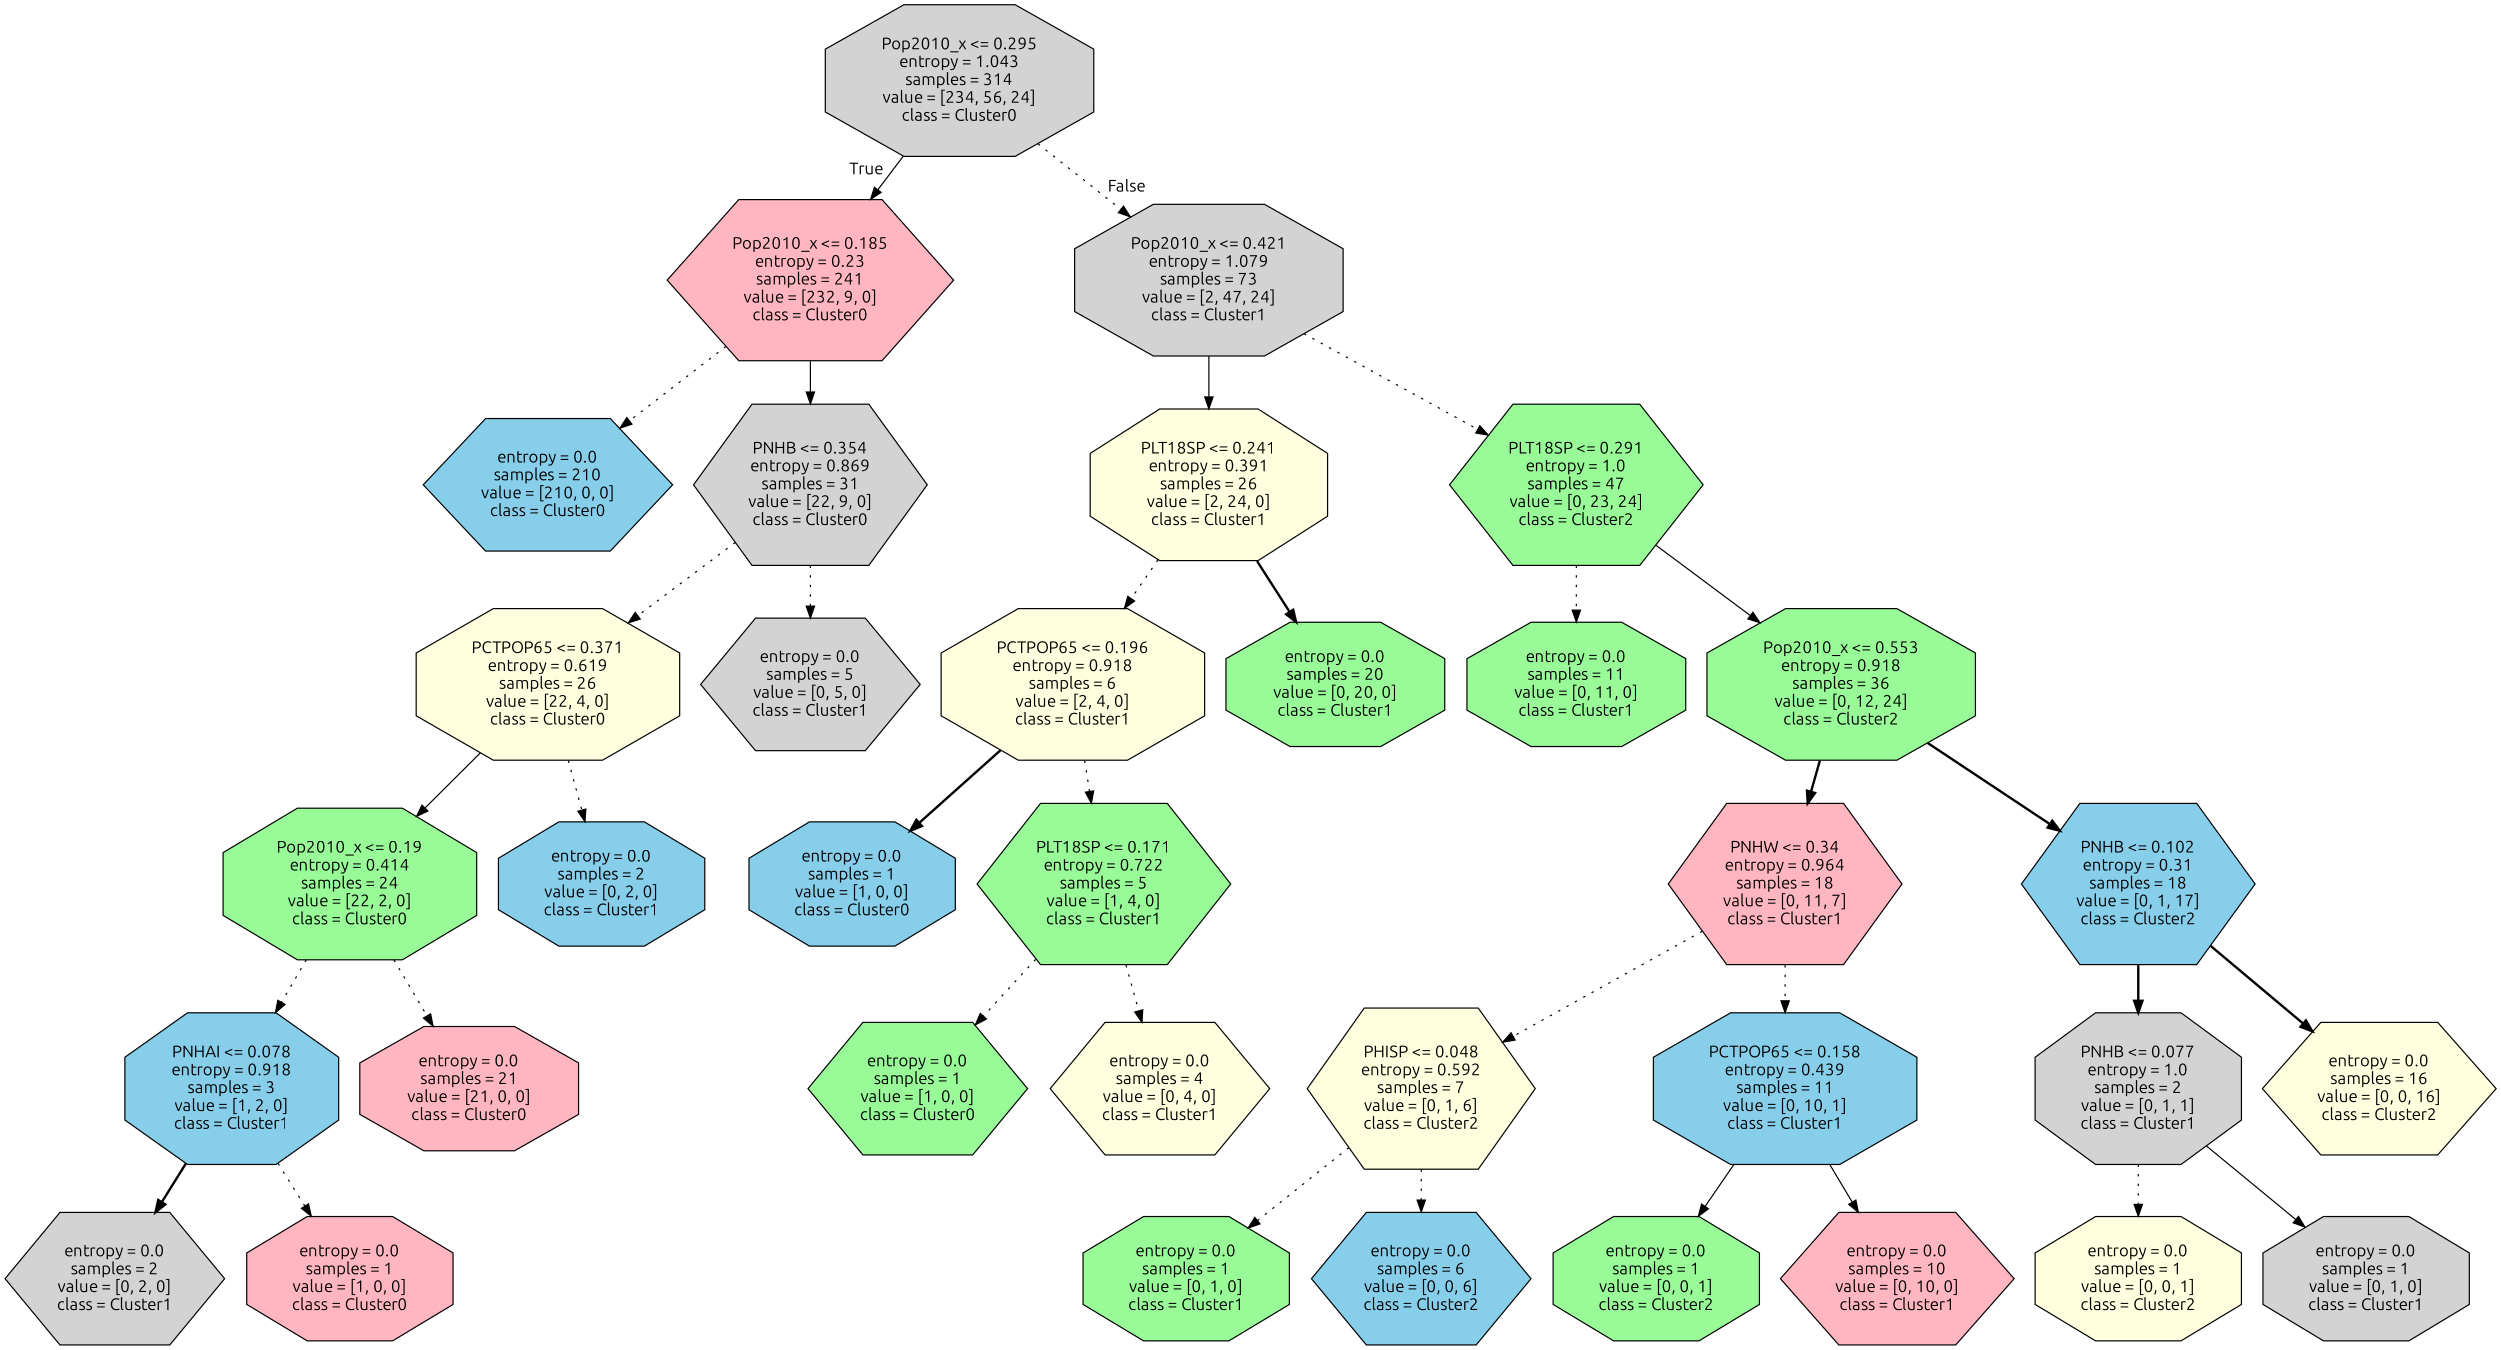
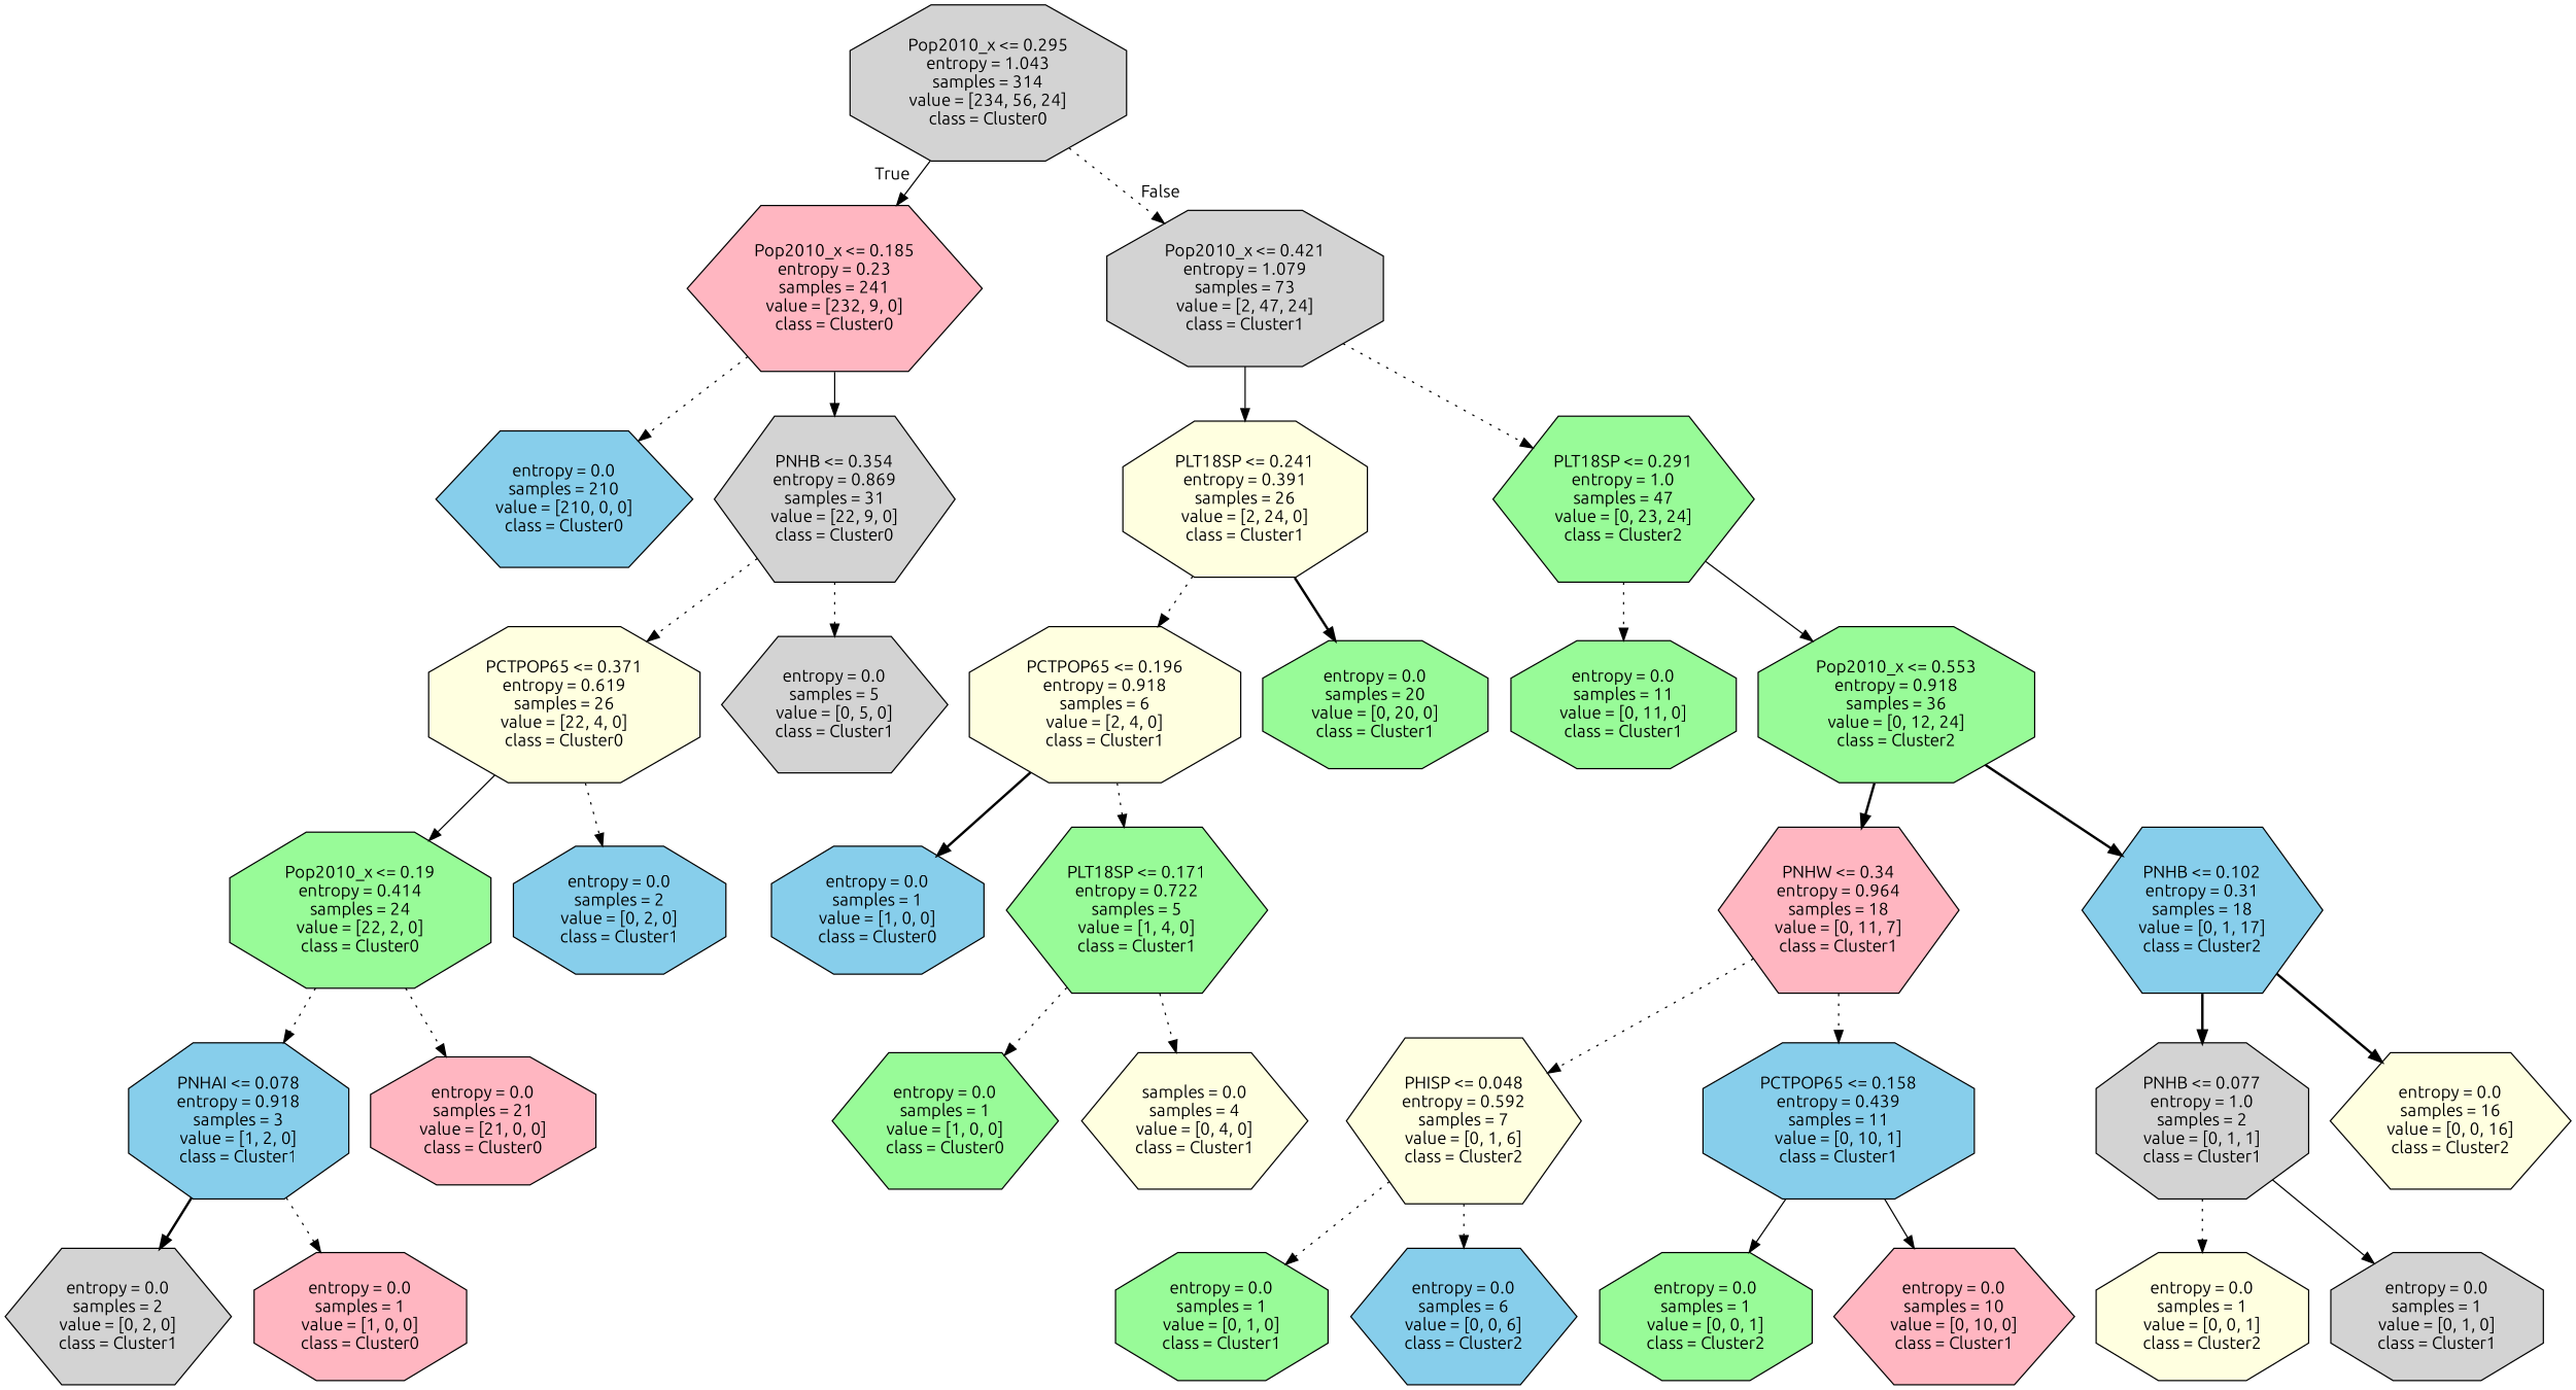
  digraph {
    fontname=Ubuntu
    node [shape=octagon style=filled fillcolor=palegreen fontname=Ubuntu]
    edge [style=dotted fontname=Ubuntu]
    n1 [label="Pop2010_x <= 0.295\nentropy = 1.043\nsamples = 314\nvalue = [234, 56, 24]\nclass = Cluster0" fillcolor=lightgrey]
    n2 [label="Pop2010_x <= 0.185\nentropy = 0.23\nsamples = 241\nvalue = [232, 9, 0]\nclass = Cluster0" shape=hexagon fillcolor=lightpink]
    n3 [label="Pop2010_x <= 0.421\nentropy = 1.079\nsamples = 73\nvalue = [2, 47, 24]\nclass = Cluster1" fillcolor=lightgrey]
    n4 [label="entropy = 0.0\nsamples = 210\nvalue = [210, 0, 0]\nclass = Cluster0" shape=hexagon fillcolor=skyblue]
    n5 [label="PNHB <= 0.354\nentropy = 0.869\nsamples = 31\nvalue = [22, 9, 0]\nclass = Cluster0" shape=hexagon fillcolor=lightgrey]
    n6 [label="PCTPOP65 <= 0.371\nentropy = 0.619\nsamples = 26\nvalue = [22, 4, 0]\nclass = Cluster0" fillcolor=lightyellow]
    n7 [label="entropy = 0.0\nsamples = 5\nvalue = [0, 5, 0]\nclass = Cluster1" shape=hexagon fillcolor=lightgrey]
    n8 [label="Pop2010_x <= 0.19\nentropy = 0.414\nsamples = 24\nvalue = [22, 2, 0]\nclass = Cluster0"]
    n9 [label="entropy = 0.0\nsamples = 2\nvalue = [0, 2, 0]\nclass = Cluster1" fillcolor=skyblue]
    n10 [label="PNHAI <= 0.078\nentropy = 0.918\nsamples = 3\nvalue = [1, 2, 0]\nclass = Cluster1" fillcolor=skyblue]
    n11 [label="entropy = 0.0\nsamples = 21\nvalue = [21, 0, 0]\nclass = Cluster0" fillcolor=lightpink]
    n12 [label="entropy = 0.0\nsamples = 2\nvalue = [0, 2, 0]\nclass = Cluster1" shape=hexagon fillcolor=lightgrey]
    n13 [label="entropy = 0.0\nsamples = 1\nvalue = [1, 0, 0]\nclass = Cluster0" fillcolor=lightpink]
    n14 [label="PLT18SP <= 0.241\nentropy = 0.391\nsamples = 26\nvalue = [2, 24, 0]\nclass = Cluster1" fillcolor=lightyellow]
    n15 [label="PLT18SP <= 0.291\nentropy = 1.0\nsamples = 47\nvalue = [0, 23, 24]\nclass = Cluster2" shape=hexagon]
    n16 [label="PCTPOP65 <= 0.196\nentropy = 0.918\nsamples = 6\nvalue = [2, 4, 0]\nclass = Cluster1" fillcolor=lightyellow]
    n17 [label="entropy = 0.0\nsamples = 20\nvalue = [0, 20, 0]\nclass = Cluster1"]
    n18 [label="entropy = 0.0\nsamples = 1\nvalue = [1, 0, 0]\nclass = Cluster0" fillcolor=skyblue]
    n19 [label="PLT18SP <= 0.171\nentropy = 0.722\nsamples = 5\nvalue = [1, 4, 0]\nclass = Cluster1" shape=hexagon]
    n20 [label="entropy = 0.0\nsamples = 1\nvalue = [1, 0, 0]\nclass = Cluster0" shape=hexagon]
-   n21 [label="entropy = 0.0\nsamples = 4\nvalue = [0, 4, 0]\nclass = Cluster1" shape=hexagon fillcolor=lightyellow]
+   n21 [label="samples = 0.0\nsamples = 4\nvalue = [0, 4, 0]\nclass = Cluster1" shape=hexagon fillcolor=lightyellow]
    n22 [label="entropy = 0.0\nsamples = 11\nvalue = [0, 11, 0]\nclass = Cluster1"]
    n23 [label="Pop2010_x <= 0.553\nentropy = 0.918\nsamples = 36\nvalue = [0, 12, 24]\nclass = Cluster2"]
    n24 [label="PNHW <= 0.34\nentropy = 0.964\nsamples = 18\nvalue = [0, 11, 7]\nclass = Cluster1" shape=hexagon fillcolor=lightpink]
    n25 [label="PNHB <= 0.102\nentropy = 0.31\nsamples = 18\nvalue = [0, 1, 17]\nclass = Cluster2" shape=hexagon fillcolor=skyblue]
    n26 [label="PHISP <= 0.048\nentropy = 0.592\nsamples = 7\nvalue = [0, 1, 6]\nclass = Cluster2" shape=hexagon fillcolor=lightyellow]
    n27 [label="PCTPOP65 <= 0.158\nentropy = 0.439\nsamples = 11\nvalue = [0, 10, 1]\nclass = Cluster1" fillcolor=skyblue]
    n28 [label="entropy = 0.0\nsamples = 1\nvalue = [0, 1, 0]\nclass = Cluster1"]
    n29 [label="entropy = 0.0\nsamples = 6\nvalue = [0, 0, 6]\nclass = Cluster2" shape=hexagon fillcolor=skyblue]
    n30 [label="entropy = 0.0\nsamples = 1\nvalue = [0, 0, 1]\nclass = Cluster2"]
    n31 [label="entropy = 0.0\nsamples = 10\nvalue = [0, 10, 0]\nclass = Cluster1" shape=hexagon fillcolor=lightpink]
    n32 [label="PNHB <= 0.077\nentropy = 1.0\nsamples = 2\nvalue = [0, 1, 1]\nclass = Cluster1" fillcolor=lightgrey]
    n33 [label="entropy = 0.0\nsamples = 16\nvalue = [0, 0, 16]\nclass = Cluster2" shape=hexagon fillcolor=lightyellow]
    n34 [label="entropy = 0.0\nsamples = 1\nvalue = [0, 0, 1]\nclass = Cluster2" fillcolor=lightyellow]
    n35 [label="entropy = 0.0\nsamples = 1\nvalue = [0, 1, 0]\nclass = Cluster1" fillcolor=lightgrey]
    n1 -> n2 [headlabel=True labelangle=45 labeldistance=2.5 style=solid]
    n1 -> n3 [headlabel=False labelangle=-45 labeldistance=2.5]
    n2 -> n4
    n2 -> n5 [style=solid]
    n3 -> n14 [style=solid]
    n3 -> n15
    n5 -> n6
    n5 -> n7
    n6 -> n8 [style=solid]
    n6 -> n9
    n8 -> n10
    n8 -> n11
    n10 -> n12 [style=bold]
    n10 -> n13
    n14 -> n16
    n14 -> n17 [style=bold]
    n15 -> n22
    n15 -> n23 [style=solid]
    n16 -> n18 [style=bold]
    n16 -> n19
    n19 -> n20
    n19 -> n21
    n23 -> n24 [style=bold]
    n23 -> n25 [style=bold]
    n24 -> n26
    n24 -> n27
    n25 -> n32 [style=bold]
    n25 -> n33 [style=bold]
    n26 -> n28
    n26 -> n29
    n27 -> n30 [style=solid]
    n27 -> n31 [style=solid]
    n32 -> n34
    n32 -> n35 [style=solid]
  }
